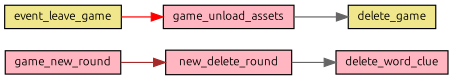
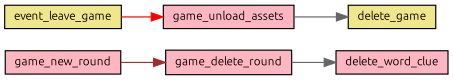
  digraph {
    fontname=Ubuntu
    rankdir=RL
    node [color=black fillcolor=lightpink fontname=Ubuntu fontsize=10 shape=record style=filled]
    edge [color=gray40 dir=back fontname=Ubuntu fontsize=10 labelfontname=Helvetica labelfontsize=10 style=solid]
    n1 [fontcolor=black height=0.2 label=delete_word_clue width=0.4]
-   n2 [height=0.2 label=new_delete_round width=0.4]
+   n2 [height=0.2 label=game_delete_round width=0.4]
    n3 [height=0.2 label=game_new_round width=0.4]
    n4 [fillcolor=khaki height=0.2 label=delete_game width=0.4]
    n5 [height=0.2 label=game_unload_assets width=0.4]
    n6 [fillcolor=khaki height=0.2 label=event_leave_game width=0.4]
    n1 -> n2
    n2 -> n3 [color=brown]
    n4 -> n5
    n5 -> n6 [color=red]
  }
